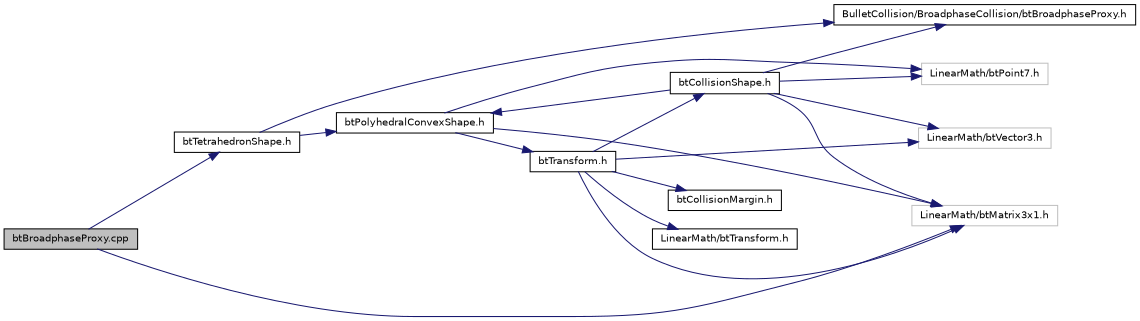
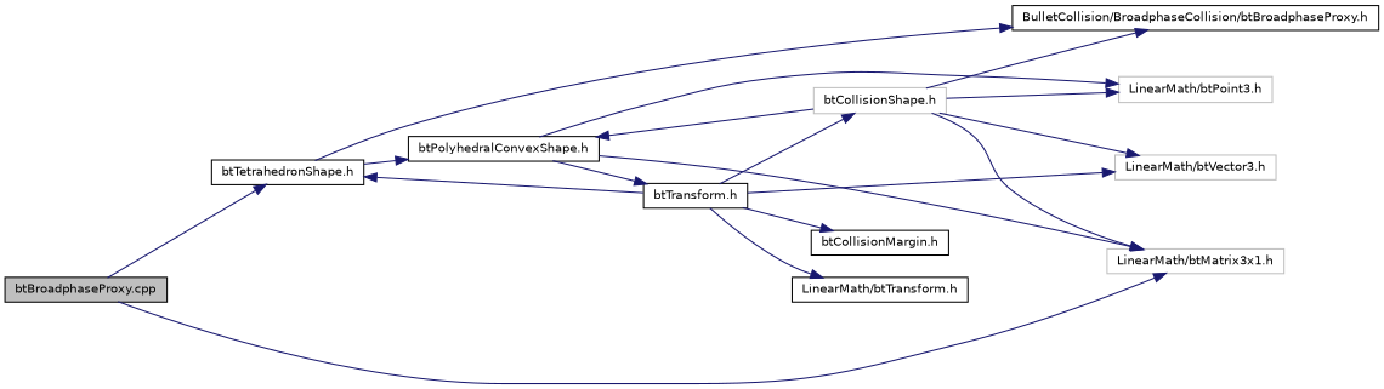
  digraph {
    rankdir=LR
    node [color=black fillcolor=white fontname=Helvetica fontsize=10 shape=record style=filled]
    edge [color=midnightblue fontname=Helvetica fontsize=10 labelfontname=Helvetica labelfontsize=10 style=solid]
    n1 [fillcolor=grey75 fontcolor=black height=0.2 label="btBroadphaseProxy.cpp" width=0.4]
    n2 [height=0.2 label="btTetrahedronShape.h" width=0.4]
    n3 [color=grey75 height=0.2 label="LinearMath/btMatrix3x1.h" width=0.4]
    n4 [height=0.2 label="btPolyhedralConvexShape.h" width=0.4]
    n5 [height=0.2 label="BulletCollision/BroadphaseCollision/btBroadphaseProxy.h" width=0.4]
-   n6 [color=grey75 height=0.2 label="LinearMath/btPoint7.h" width=0.4]
+   n6 [color=grey75 height=0.2 label="LinearMath/btPoint3.h" width=0.4]
    n7 [height=0.2 label="btTransform.h" width=0.4]
-   n8 [height=0.2 label="btCollisionShape.h" width=0.4]
+   n8 [color=grey75 height=0.2 label="btCollisionShape.h" width=0.4]
    n9 [height=0.2 label="LinearMath/btTransform.h" width=0.4]
    n10 [color=grey75 height=0.2 label="LinearMath/btVector3.h" width=0.4]
    n11 [height=0.2 label="btCollisionMargin.h" width=0.4]
    n1 -> n2
    n1 -> n3
    n2 -> n4
    n2 -> n5
    n4 -> n3
    n4 -> n6
    n4 -> n7
-   n7 -> n3
+   n7 -> n2
    n7 -> n8
    n7 -> n9
    n7 -> n10
    n7 -> n11
    n8 -> n3
    n8 -> n4
    n8 -> n5
    n8 -> n6
    n8 -> n10
  }
